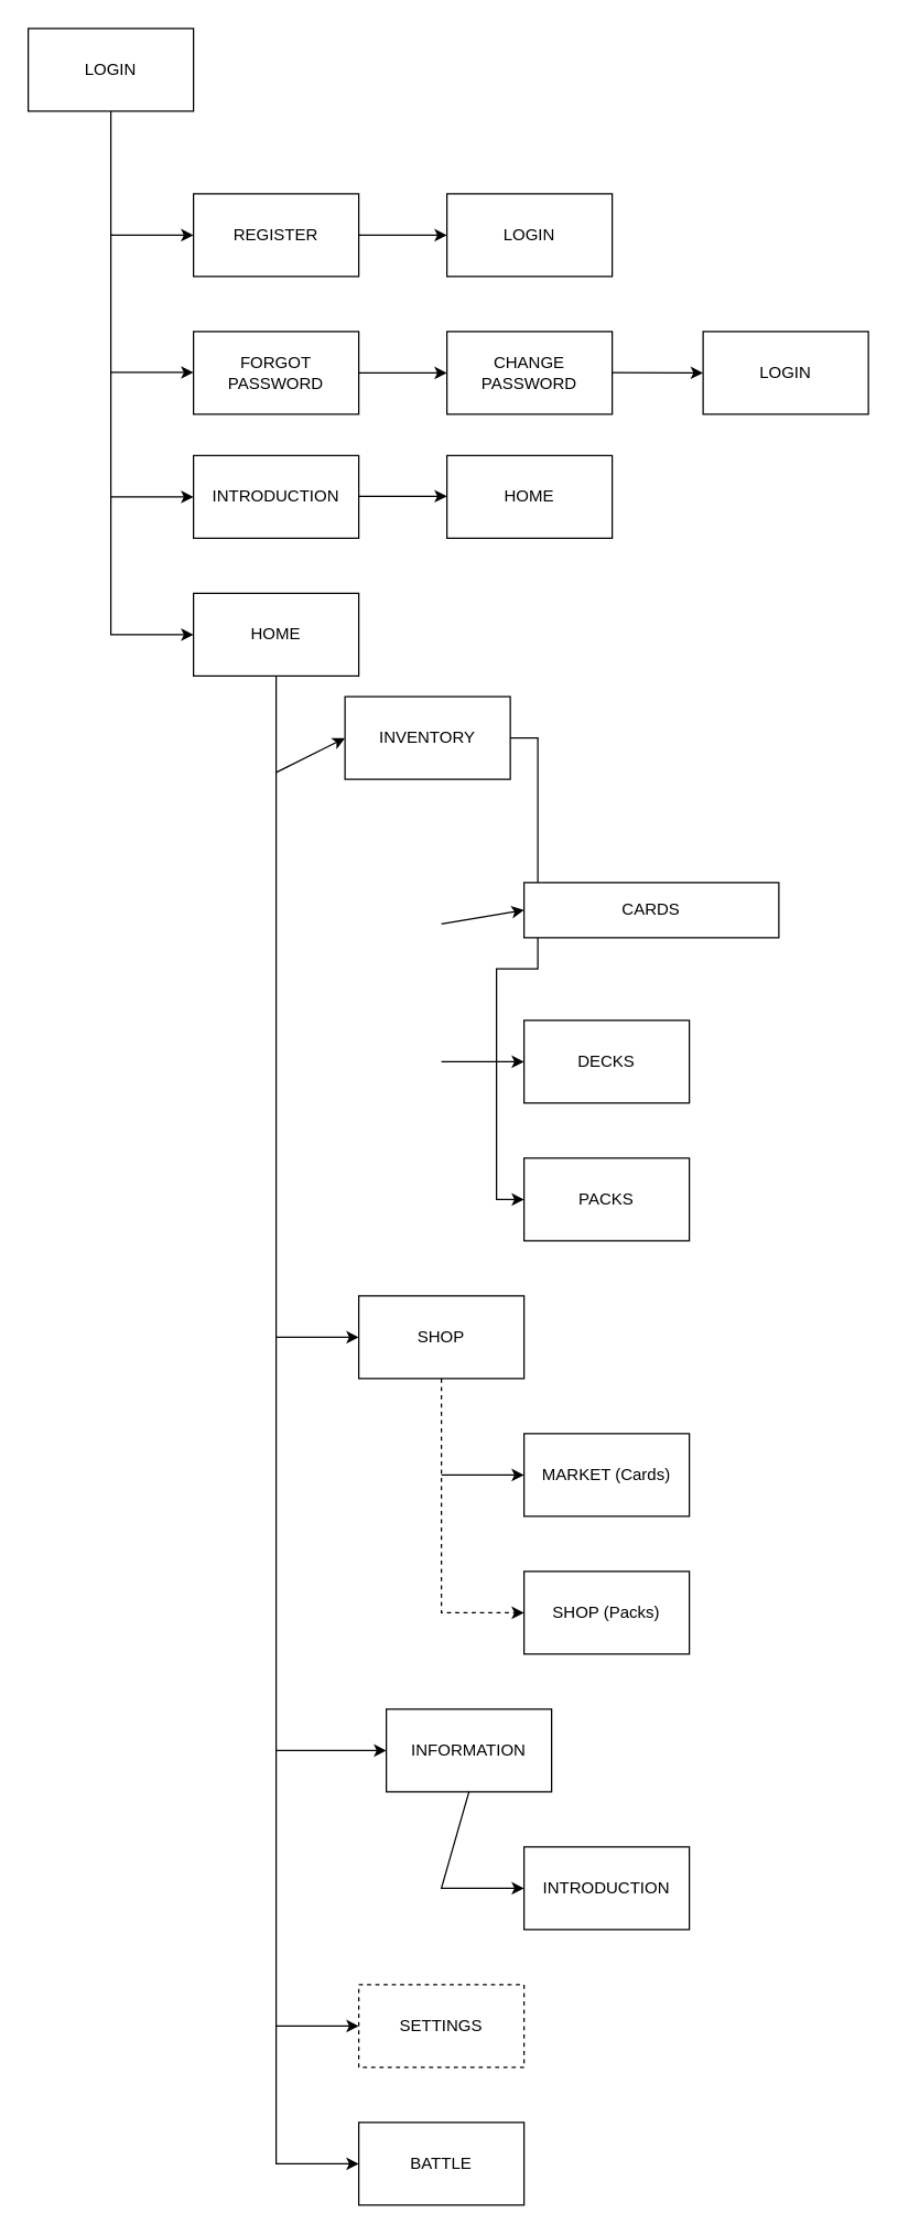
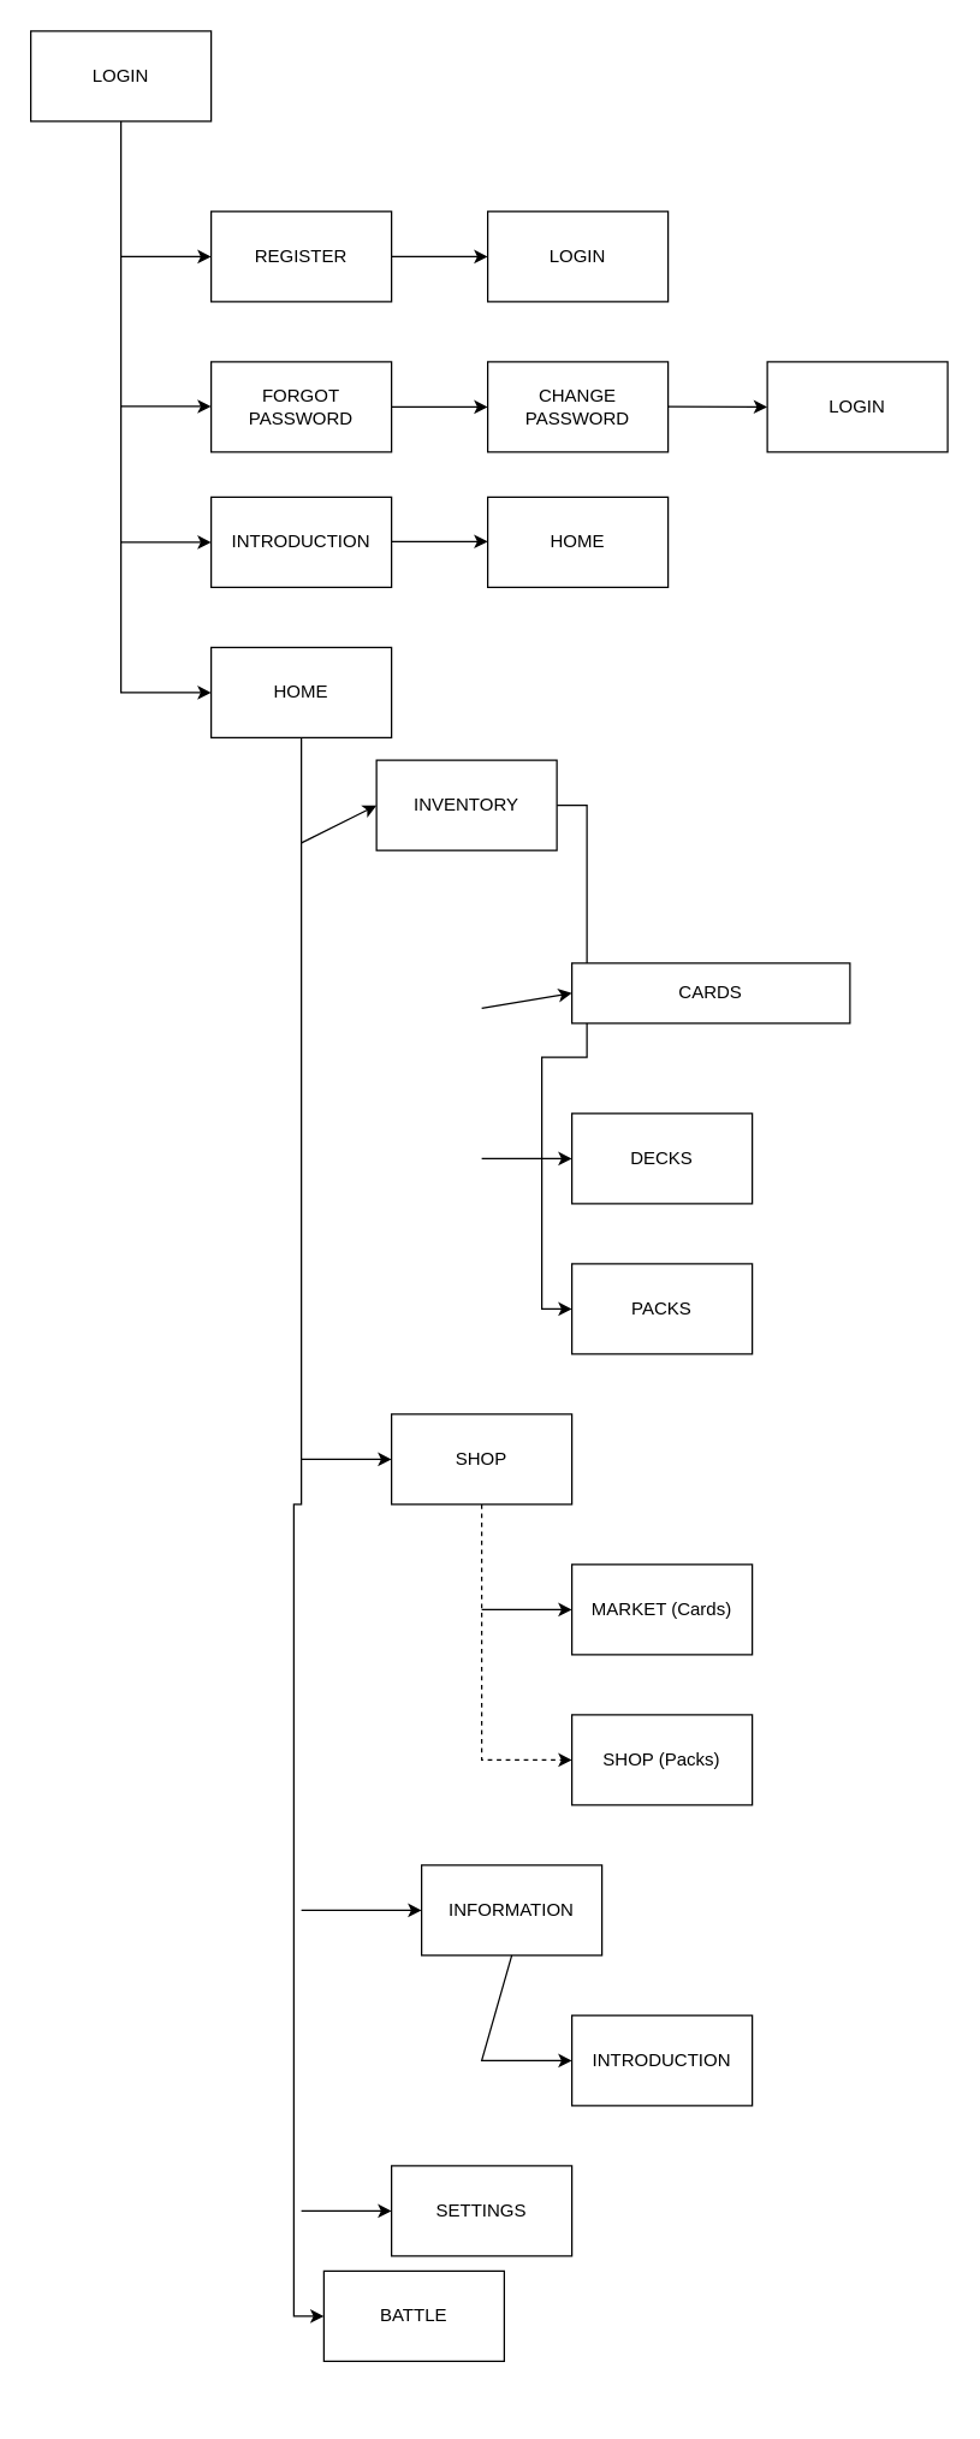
  <mxCell id="0" />
  <mxCell id="1" parent="0" />
  <mxCell id="2" value="LOGIN" style="rounded=0;whiteSpace=wrap;html=1;" vertex="1" parent="1"><mxGeometry x="20" y="20" width="120" height="60" as="geometry" /></mxCell>
  <mxCell id="3" value="INTRODUCTION" style="rounded=0;whiteSpace=wrap;html=1;" vertex="1" parent="1"><mxGeometry x="140" y="330" width="120" height="60" as="geometry" /></mxCell>
  <mxCell id="4" style="edgeStyle=orthogonalEdgeStyle;rounded=0;orthogonalLoop=1;jettySize=auto;html=1;entryX=0;entryY=0.5;entryDx=0;entryDy=0;" edge="1" parent="1" source="5" target="17"><mxGeometry relative="1" as="geometry"><mxPoint x="200" y="2251.067" as="targetPoint" /></mxGeometry></mxCell>
  <mxCell id="5" value="HOME" style="rounded=0;whiteSpace=wrap;html=1;" vertex="1" parent="1"><mxGeometry x="140" y="430" width="120" height="60" as="geometry" /></mxCell>
  <mxCell id="6" style="edgeStyle=orthogonalEdgeStyle;rounded=0;orthogonalLoop=1;jettySize=auto;html=1;entryX=0;entryY=0.5;entryDx=0;entryDy=0;" edge="1" parent="1" source="7" target="10"><mxGeometry relative="1" as="geometry" /></mxCell>
  <mxCell id="7" value="INVENTORY" style="rounded=0;whiteSpace=wrap;html=1;" vertex="1" parent="1"><mxGeometry x="250" y="505" width="120" height="60" as="geometry" /></mxCell>
  <mxCell id="8" value="CARDS" style="rounded=0;whiteSpace=wrap;html=1;" vertex="1" parent="1"><mxGeometry x="380" y="640" width="185" height="40" as="geometry" /></mxCell>
  <mxCell id="9" value="DECKS" style="rounded=0;whiteSpace=wrap;html=1;" vertex="1" parent="1"><mxGeometry x="380" y="740" width="120" height="60" as="geometry" /></mxCell>
  <mxCell id="10" value="PACKS" style="rounded=0;whiteSpace=wrap;html=1;" vertex="1" parent="1"><mxGeometry x="380" y="840" width="120" height="60" as="geometry" /></mxCell>
  <mxCell id="11" style="edgeStyle=orthogonalEdgeStyle;rounded=0;orthogonalLoop=1;jettySize=auto;html=1;entryX=0;entryY=0.5;entryDx=0;entryDy=0;dashed=1;" edge="1" parent="1" source="12" target="14"><mxGeometry relative="1" as="geometry" /></mxCell>
  <mxCell id="12" value="SHOP" style="rounded=0;whiteSpace=wrap;html=1;" vertex="1" parent="1"><mxGeometry x="260" y="940" width="120" height="60" as="geometry" /></mxCell>
  <mxCell id="13" value="MARKET (Cards)" style="rounded=0;whiteSpace=wrap;html=1;" vertex="1" parent="1"><mxGeometry x="380" y="1040" width="120" height="60" as="geometry" /></mxCell>
  <mxCell id="14" value="SHOP (Packs)" style="rounded=0;whiteSpace=wrap;html=1;" vertex="1" parent="1"><mxGeometry x="380" y="1140" width="120" height="60" as="geometry" /></mxCell>
  <mxCell id="15" value="INFORMATION" style="rounded=0;whiteSpace=wrap;html=1;" vertex="1" parent="1"><mxGeometry x="280" y="1240" width="120" height="60" as="geometry" /></mxCell>
- <mxCell id="16" value="SETTINGS" style="rounded=0;whiteSpace=wrap;html=1;dashed=1;" vertex="1" parent="1"><mxGeometry x="260" y="1440" width="120" height="60" as="geometry" /></mxCell>
- <mxCell id="17" value="BATTLE" style="rounded=0;whiteSpace=wrap;html=1;" vertex="1" parent="1"><mxGeometry x="260" y="1540" width="120" height="60" as="geometry" /></mxCell>
+ <mxCell id="16" value="SETTINGS" style="rounded=0;whiteSpace=wrap;html=1;" vertex="1" parent="1"><mxGeometry x="260" y="1440" width="120" height="60" as="geometry" /></mxCell>
+ <mxCell id="17" value="BATTLE" style="rounded=0;whiteSpace=wrap;html=1;" vertex="1" parent="1"><mxGeometry x="215" y="1510" width="120" height="60" as="geometry" /></mxCell>
  <mxCell id="18" value="" style="endArrow=classic;html=1;rounded=0;exitX=0.5;exitY=1;exitDx=0;exitDy=0;entryX=0;entryY=0.5;entryDx=0;entryDy=0;" edge="1" parent="1" source="2" target="5"><mxGeometry width="50" height="50" relative="1" as="geometry"><mxPoint x="120" y="220" as="sourcePoint" /><mxPoint x="80" y="480" as="targetPoint" /><Array as="points"><mxPoint x="80" y="460" /></Array></mxGeometry></mxCell>
  <mxCell id="19" value="REGISTER" style="rounded=0;whiteSpace=wrap;html=1;" vertex="1" parent="1"><mxGeometry x="140" y="140" width="120" height="60" as="geometry" /></mxCell>
  <mxCell id="20" value="FORGOT PASSWORD" style="rounded=0;whiteSpace=wrap;html=1;" vertex="1" parent="1"><mxGeometry x="140" y="240" width="120" height="60" as="geometry" /></mxCell>
  <mxCell id="21" value="CHANGE PASSWORD" style="rounded=0;whiteSpace=wrap;html=1;" vertex="1" parent="1"><mxGeometry x="324" y="240" width="120" height="60" as="geometry" /></mxCell>
  <mxCell id="22" value="" style="endArrow=classic;html=1;rounded=0;entryX=0;entryY=0.5;entryDx=0;entryDy=0;" edge="1" parent="1" target="19"><mxGeometry width="50" height="50" relative="1" as="geometry"><mxPoint x="80" y="170" as="sourcePoint" /><mxPoint x="230" y="270" as="targetPoint" /></mxGeometry></mxCell>
  <mxCell id="23" value="" style="endArrow=classic;html=1;rounded=0;entryX=0;entryY=0.5;entryDx=0;entryDy=0;fontStyle=1;exitX=1;exitY=0.5;exitDx=0;exitDy=0;" edge="1" parent="1" source="20" target="21"><mxGeometry width="50" height="50" relative="1" as="geometry"><mxPoint x="90" y="269.66" as="sourcePoint" /><mxPoint x="150" y="269.66" as="targetPoint" /></mxGeometry></mxCell>
  <mxCell id="24" value="" style="endArrow=classic;html=1;rounded=0;entryX=0;entryY=0.5;entryDx=0;entryDy=0;" edge="1" parent="1" target="3"><mxGeometry width="50" height="50" relative="1" as="geometry"><mxPoint x="80" y="360" as="sourcePoint" /><mxPoint x="150" y="280" as="targetPoint" /></mxGeometry></mxCell>
  <mxCell id="25" value="" style="endArrow=classic;html=1;rounded=0;entryX=0;entryY=0.5;entryDx=0;entryDy=0;" edge="1" parent="1"><mxGeometry width="50" height="50" relative="1" as="geometry"><mxPoint x="80" y="269.66" as="sourcePoint" /><mxPoint x="140" y="269.66" as="targetPoint" /></mxGeometry></mxCell>
  <mxCell id="26" value="LOGIN" style="rounded=0;whiteSpace=wrap;html=1;" vertex="1" parent="1"><mxGeometry x="510" y="240" width="120" height="60" as="geometry" /></mxCell>
  <mxCell id="27" value="" style="endArrow=classic;html=1;rounded=0;fontStyle=1;exitX=1;exitY=0.5;exitDx=0;exitDy=0;" edge="1" parent="1"><mxGeometry width="50" height="50" relative="1" as="geometry"><mxPoint x="444" y="269.76" as="sourcePoint" /><mxPoint x="510" y="270" as="targetPoint" /></mxGeometry></mxCell>
  <mxCell id="28" value="HOME" style="rounded=0;whiteSpace=wrap;html=1;" vertex="1" parent="1"><mxGeometry x="324" y="330" width="120" height="60" as="geometry" /></mxCell>
  <mxCell id="29" value="" style="endArrow=classic;html=1;rounded=0;entryX=0;entryY=0.5;entryDx=0;entryDy=0;fontStyle=1;exitX=1;exitY=0.5;exitDx=0;exitDy=0;" edge="1" parent="1"><mxGeometry width="50" height="50" relative="1" as="geometry"><mxPoint x="260" y="359.58" as="sourcePoint" /><mxPoint x="324" y="359.58" as="targetPoint" /></mxGeometry></mxCell>
  <mxCell id="30" value="" style="endArrow=classic;html=1;rounded=0;entryX=0;entryY=0.5;entryDx=0;entryDy=0;" edge="1" parent="1" target="7"><mxGeometry width="50" height="50" relative="1" as="geometry"><mxPoint x="200" y="560" as="sourcePoint" /><mxPoint x="470" y="520" as="targetPoint" /></mxGeometry></mxCell>
  <mxCell id="31" value="" style="endArrow=classic;html=1;rounded=0;entryX=0;entryY=0.5;entryDx=0;entryDy=0;" edge="1" parent="1" target="8"><mxGeometry width="50" height="50" relative="1" as="geometry"><mxPoint x="320" y="670" as="sourcePoint" /><mxPoint x="410" y="590" as="targetPoint" /></mxGeometry></mxCell>
  <mxCell id="32" value="" style="endArrow=classic;html=1;rounded=0;entryX=0;entryY=0.5;entryDx=0;entryDy=0;" edge="1" parent="1" target="9"><mxGeometry width="50" height="50" relative="1" as="geometry"><mxPoint x="320" y="770" as="sourcePoint" /><mxPoint x="390" y="680" as="targetPoint" /></mxGeometry></mxCell>
  <mxCell id="33" value="" style="endArrow=classic;html=1;rounded=0;entryX=0;entryY=0.5;entryDx=0;entryDy=0;" edge="1" parent="1" target="13"><mxGeometry width="50" height="50" relative="1" as="geometry"><mxPoint x="320" y="1070" as="sourcePoint" /><mxPoint x="690" y="1080" as="targetPoint" /></mxGeometry></mxCell>
  <mxCell id="34" value="" style="endArrow=classic;html=1;rounded=0;entryX=0;entryY=0.5;entryDx=0;entryDy=0;" edge="1" parent="1" target="12"><mxGeometry width="50" height="50" relative="1" as="geometry"><mxPoint x="200" y="970" as="sourcePoint" /><mxPoint x="410" y="1030" as="targetPoint" /></mxGeometry></mxCell>
  <mxCell id="35" value="" style="endArrow=classic;html=1;rounded=0;entryX=0;entryY=0.5;entryDx=0;entryDy=0;" edge="1" parent="1" target="15"><mxGeometry width="50" height="50" relative="1" as="geometry"><mxPoint x="200" y="1270" as="sourcePoint" /><mxPoint x="410" y="1140" as="targetPoint" /></mxGeometry></mxCell>
  <mxCell id="36" value="INTRODUCTION" style="rounded=0;whiteSpace=wrap;html=1;" vertex="1" parent="1"><mxGeometry x="380" y="1340" width="120" height="60" as="geometry" /></mxCell>
  <mxCell id="37" value="" style="endArrow=classic;html=1;rounded=0;entryX=0;entryY=0.5;entryDx=0;entryDy=0;exitX=0.5;exitY=1;exitDx=0;exitDy=0;" edge="1" parent="1" source="15" target="36"><mxGeometry width="50" height="50" relative="1" as="geometry"><mxPoint x="360" y="1020" as="sourcePoint" /><mxPoint x="410" y="970" as="targetPoint" /><Array as="points"><mxPoint x="320" y="1370" /></Array></mxGeometry></mxCell>
  <mxCell id="38" value="" style="endArrow=classic;html=1;rounded=0;entryX=0;entryY=0.5;entryDx=0;entryDy=0;" edge="1" parent="1" target="16"><mxGeometry width="50" height="50" relative="1" as="geometry"><mxPoint x="200" y="1470" as="sourcePoint" /><mxPoint x="410" y="1530" as="targetPoint" /></mxGeometry></mxCell>
  <mxCell id="39" value="LOGIN" style="rounded=0;whiteSpace=wrap;html=1;" vertex="1" parent="1"><mxGeometry x="324" y="140" width="120" height="60" as="geometry" /></mxCell>
  <mxCell id="40" value="" style="endArrow=classic;html=1;rounded=0;entryX=0;entryY=0.5;entryDx=0;entryDy=0;fontStyle=1;exitX=1;exitY=0.5;exitDx=0;exitDy=0;" edge="1" parent="1" source="19" target="39"><mxGeometry width="50" height="50" relative="1" as="geometry"><mxPoint x="270" y="280" as="sourcePoint" /><mxPoint x="334" y="280" as="targetPoint" /></mxGeometry></mxCell>
